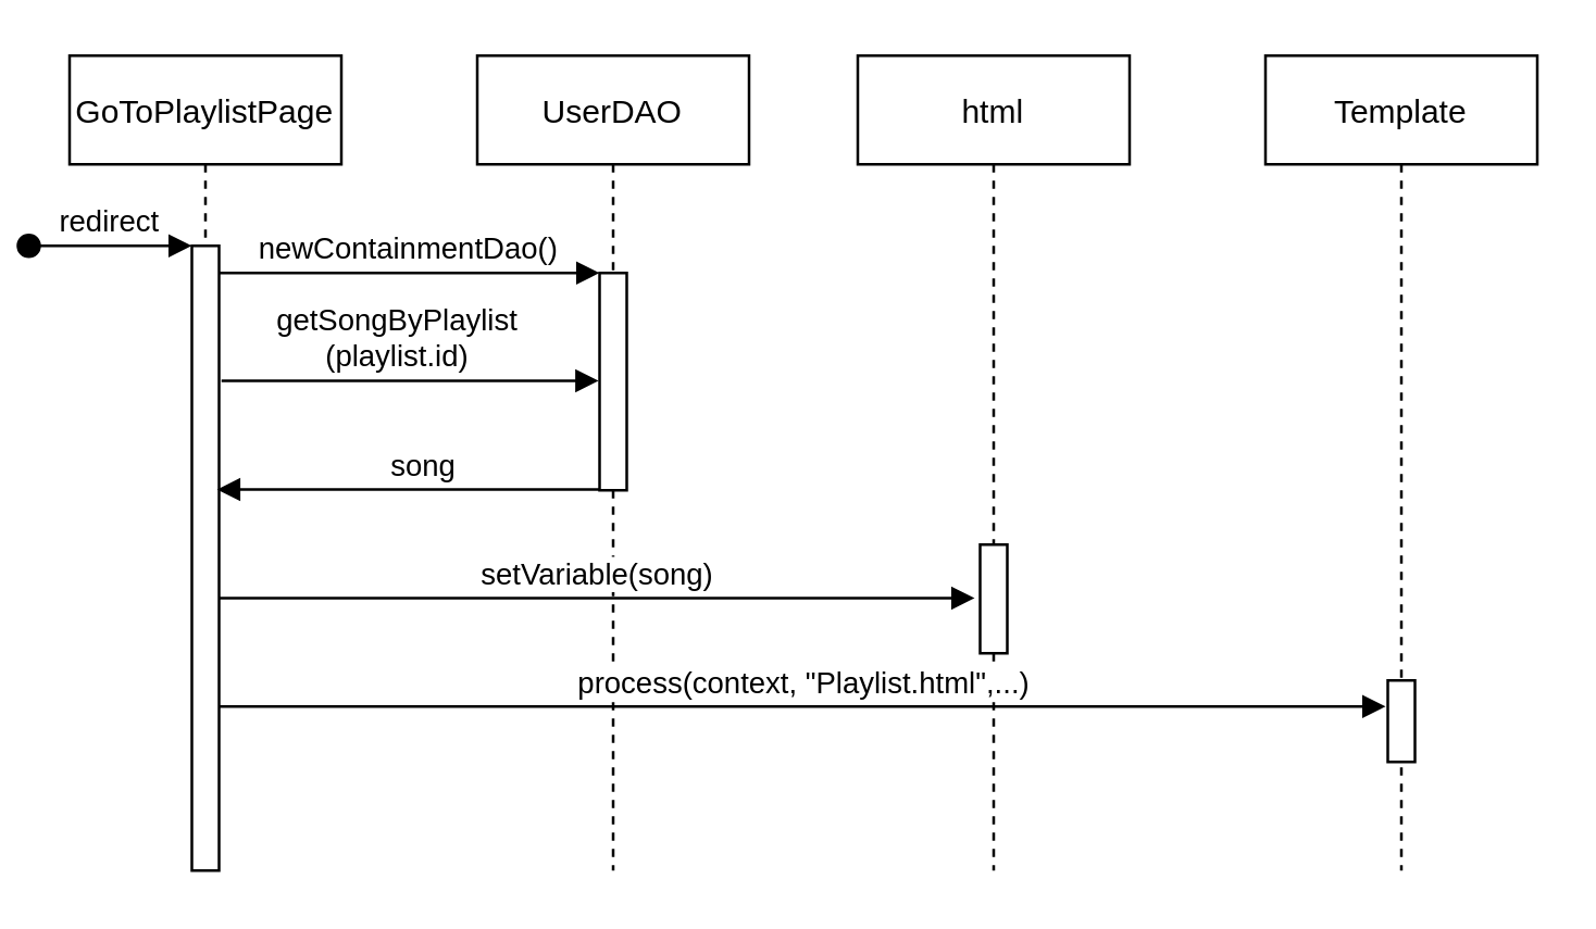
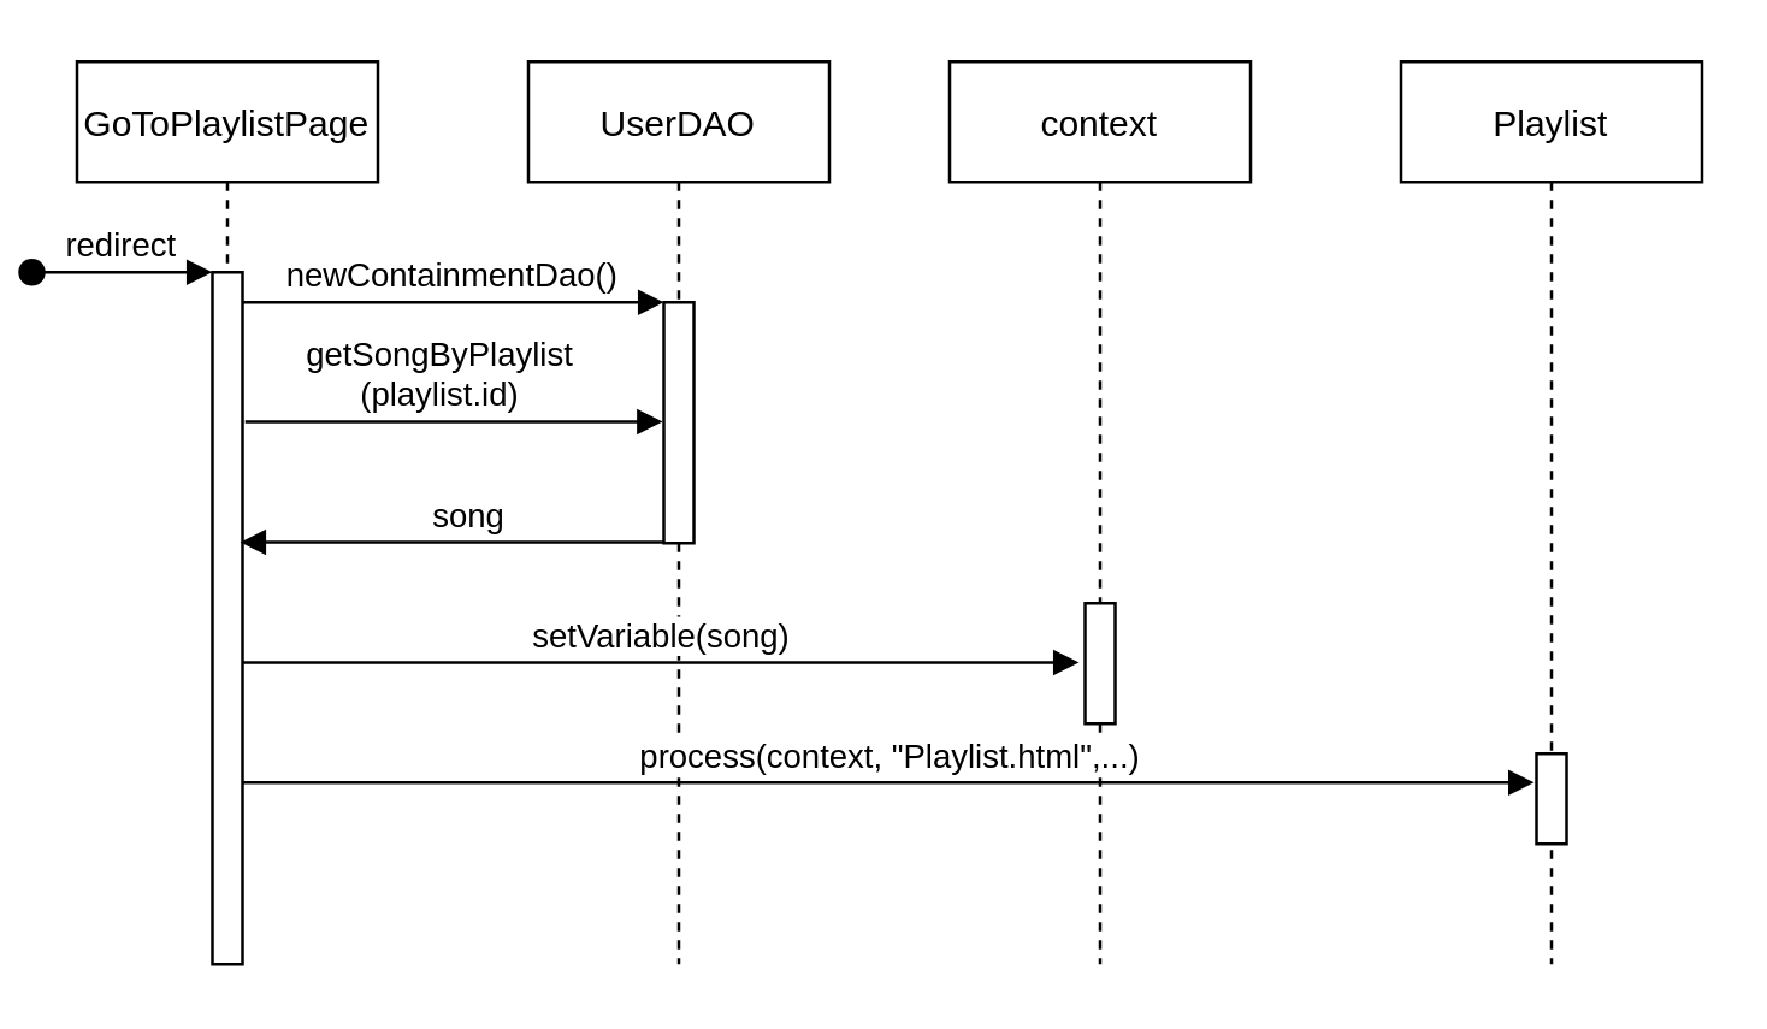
  <mxCell id="0" />
  <mxCell id="1" parent="0" />
  <mxCell id="2" value="GoToPlaylistPage" style="shape=umlLifeline;perimeter=lifelinePerimeter;container=1;collapsible=0;recursiveResize=0;rounded=0;shadow=0;strokeWidth=1;" parent="1" vertex="1"><mxGeometry x="20" y="20" width="100" height="300" as="geometry" /></mxCell>
  <mxCell id="3" value="" style="points=[];perimeter=orthogonalPerimeter;rounded=0;shadow=0;strokeWidth=1;" parent="2" vertex="1"><mxGeometry x="45" y="70" width="10" height="230" as="geometry" /></mxCell>
  <mxCell id="4" value="redirect" style="verticalAlign=bottom;startArrow=oval;endArrow=block;startSize=8;shadow=0;strokeWidth=1;" parent="2" target="3" edge="1"><mxGeometry relative="1" as="geometry"><mxPoint x="-15" y="70" as="sourcePoint" /></mxGeometry></mxCell>
  <mxCell id="5" value="UserDAO" style="shape=umlLifeline;perimeter=lifelinePerimeter;container=1;collapsible=0;recursiveResize=0;rounded=0;shadow=0;strokeWidth=1;" parent="1" vertex="1"><mxGeometry x="170" y="20" width="100" height="300" as="geometry" /></mxCell>
  <mxCell id="6" value="" style="points=[];perimeter=orthogonalPerimeter;rounded=0;shadow=0;strokeWidth=1;" parent="5" vertex="1"><mxGeometry x="45" y="80" width="10" height="80" as="geometry" /></mxCell>
  <mxCell id="7" value="newContainmentDao()" style="verticalAlign=bottom;endArrow=block;entryX=0;entryY=0;shadow=0;strokeWidth=1;" parent="1" source="3" target="6" edge="1"><mxGeometry relative="1" as="geometry"><mxPoint x="225" y="100" as="sourcePoint" /></mxGeometry></mxCell>
- <mxCell id="8" value="html" style="shape=umlLifeline;perimeter=lifelinePerimeter;container=1;collapsible=0;recursiveResize=0;rounded=0;shadow=0;strokeWidth=1;" parent="1" vertex="1"><mxGeometry x="310" y="20" width="100" height="300" as="geometry" /></mxCell>
+ <mxCell id="8" value="context" style="shape=umlLifeline;perimeter=lifelinePerimeter;container=1;collapsible=0;recursiveResize=0;rounded=0;shadow=0;strokeWidth=1;" parent="1" vertex="1"><mxGeometry x="310" y="20" width="100" height="300" as="geometry" /></mxCell>
  <mxCell id="9" value="" style="points=[];perimeter=orthogonalPerimeter;rounded=0;shadow=0;strokeWidth=1;" parent="8" vertex="1"><mxGeometry x="45" y="180" width="10" height="40" as="geometry" /></mxCell>
- <mxCell id="10" value="Template" style="shape=umlLifeline;perimeter=lifelinePerimeter;container=1;collapsible=0;recursiveResize=0;rounded=0;shadow=0;strokeWidth=1;" parent="1" vertex="1"><mxGeometry x="460" y="20" width="100" height="300" as="geometry" /></mxCell>
+ <mxCell id="10" value="Playlist" style="shape=umlLifeline;perimeter=lifelinePerimeter;container=1;collapsible=0;recursiveResize=0;rounded=0;shadow=0;strokeWidth=1;" parent="1" vertex="1"><mxGeometry x="460" y="20" width="100" height="300" as="geometry" /></mxCell>
  <mxCell id="11" value="" style="points=[];perimeter=orthogonalPerimeter;rounded=0;shadow=0;strokeWidth=1;" parent="10" vertex="1"><mxGeometry x="45" y="230" width="10" height="30" as="geometry" /></mxCell>
  <mxCell id="12" value="getSongByPlaylist&#10;(playlist.id)" style="verticalAlign=bottom;endArrow=block;shadow=0;strokeWidth=1;entryX=-0.033;entryY=0.496;entryDx=0;entryDy=0;entryPerimeter=0;exitX=1.089;exitY=0.216;exitDx=0;exitDy=0;exitPerimeter=0;" parent="1" source="3" target="6" edge="1"><mxGeometry x="-0.064" relative="1" as="geometry"><mxPoint x="80" y="140" as="sourcePoint" /><mxPoint x="210" y="120" as="targetPoint" /><mxPoint as="offset" /></mxGeometry></mxCell>
  <mxCell id="13" value="song" style="html=1;verticalAlign=bottom;endArrow=block;entryX=0.922;entryY=0.39;entryDx=0;entryDy=0;entryPerimeter=0;" parent="1" source="6" target="3" edge="1"><mxGeometry x="-0.072" width="80" relative="1" as="geometry"><mxPoint x="120" y="150" as="sourcePoint" /><mxPoint x="80" y="180" as="targetPoint" /><mxPoint as="offset" /></mxGeometry></mxCell>
  <mxCell id="14" value="setVariable(song)" style="html=1;verticalAlign=bottom;endArrow=block;entryX=-0.2;entryY=0.492;entryDx=0;entryDy=0;entryPerimeter=0;" parent="1" source="3" target="9" edge="1"><mxGeometry width="80" relative="1" as="geometry"><mxPoint x="110" y="220" as="sourcePoint" /><mxPoint x="350" y="220" as="targetPoint" /></mxGeometry></mxCell>
  <mxCell id="15" value="process(context, &quot;Playlist.html&quot;,...)" style="html=1;verticalAlign=bottom;endArrow=block;entryX=-0.078;entryY=0.32;entryDx=0;entryDy=0;entryPerimeter=0;" parent="1" source="3" target="11" edge="1"><mxGeometry width="80" relative="1" as="geometry"><mxPoint x="80" y="260" as="sourcePoint" /><mxPoint x="440" y="260" as="targetPoint" /></mxGeometry></mxCell>
